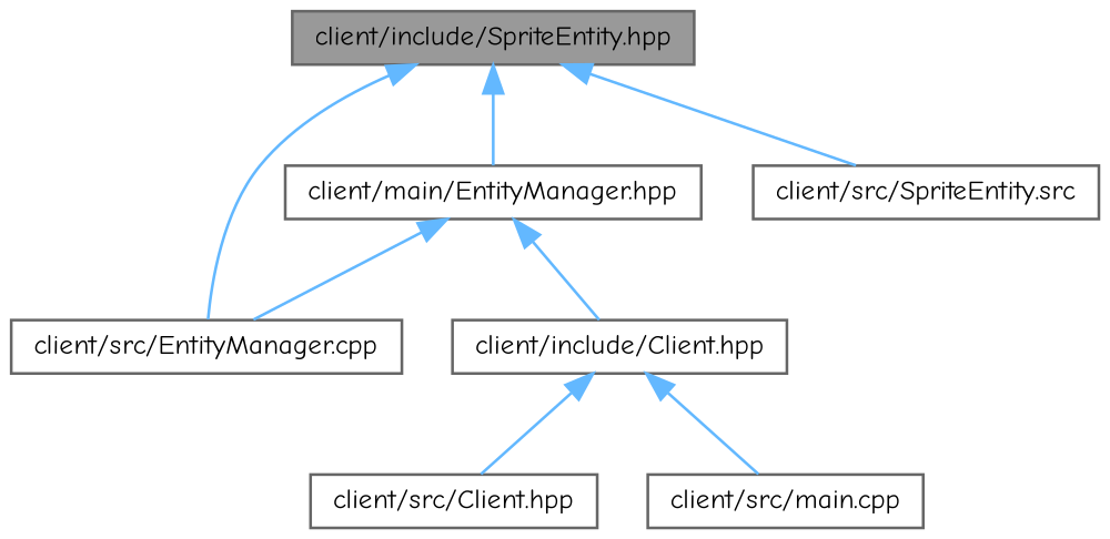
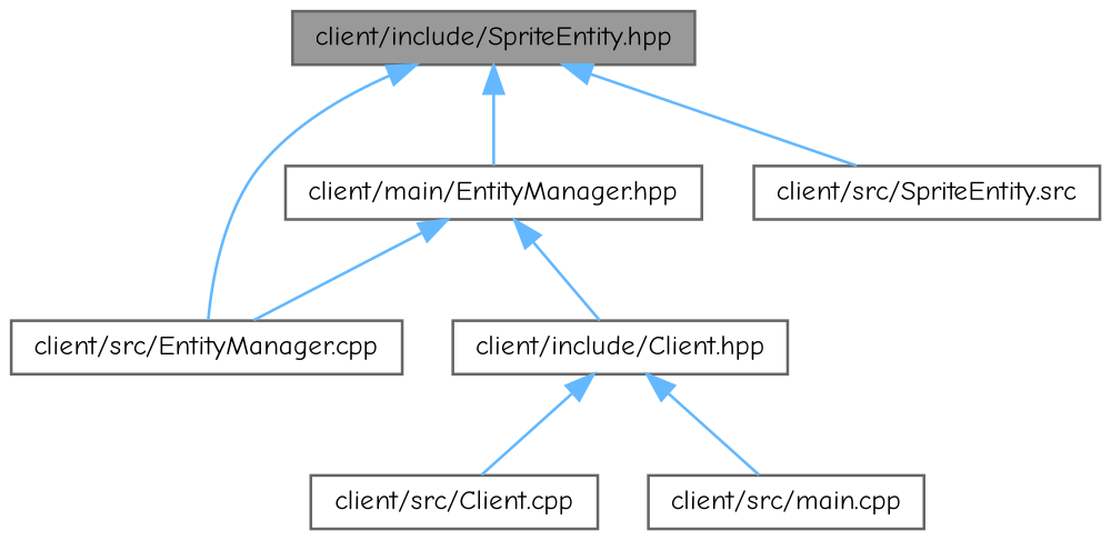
  digraph {
    fontname="Comic Neue"
    node [color=grey40 fillcolor=white fontname="Comic Neue" fontsize=10 shape=box style=filled]
    edge [color=steelblue1 dir=back fontname="Comic Neue" fontsize=10 labelfontname=Helvetica labelfontsize=10 style=solid]
    n1 [color=gray40 fillcolor=grey60 fontcolor=black height=0.2 label="client/include/SpriteEntity.hpp" width=0.4]
    n2 [height=0.2 label="client/main/EntityManager.hpp" width=0.4]
    n3 [height=0.2 label="client/src/EntityManager.cpp" width=0.4]
    n4 [height=0.2 label="client/src/SpriteEntity.src" width=0.4]
    n5 [height=0.2 label="client/include/Client.hpp" width=0.4]
-   n6 [height=0.2 label="client/src/Client.hpp" width=0.4]
+   n6 [height=0.2 label="client/src/Client.cpp" width=0.4]
    n7 [height=0.2 label="client/src/main.cpp" width=0.4]
    n1 -> n2
    n1 -> n3
    n1 -> n4
    n2 -> n3
    n2 -> n5
    n5 -> n6
    n5 -> n7
  }
